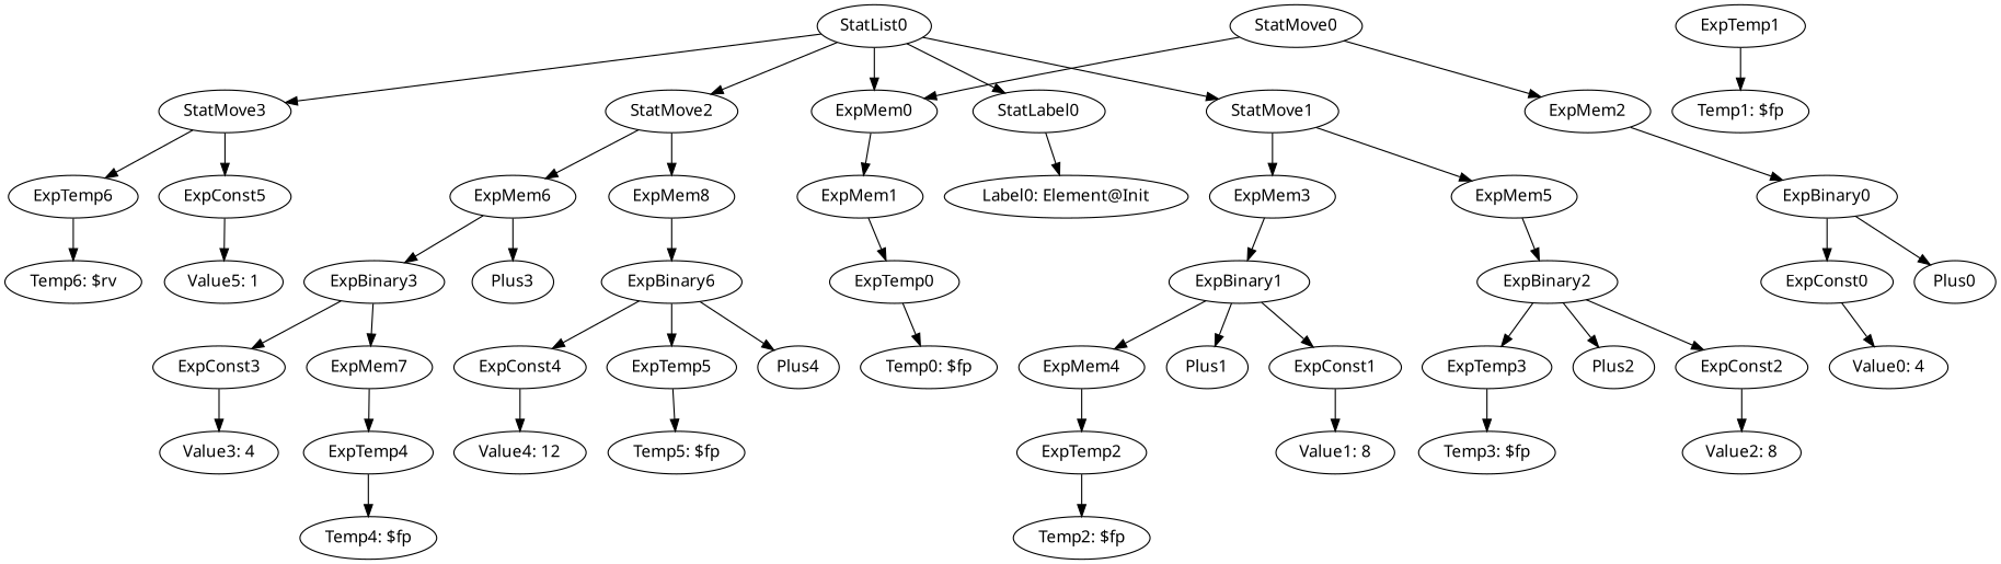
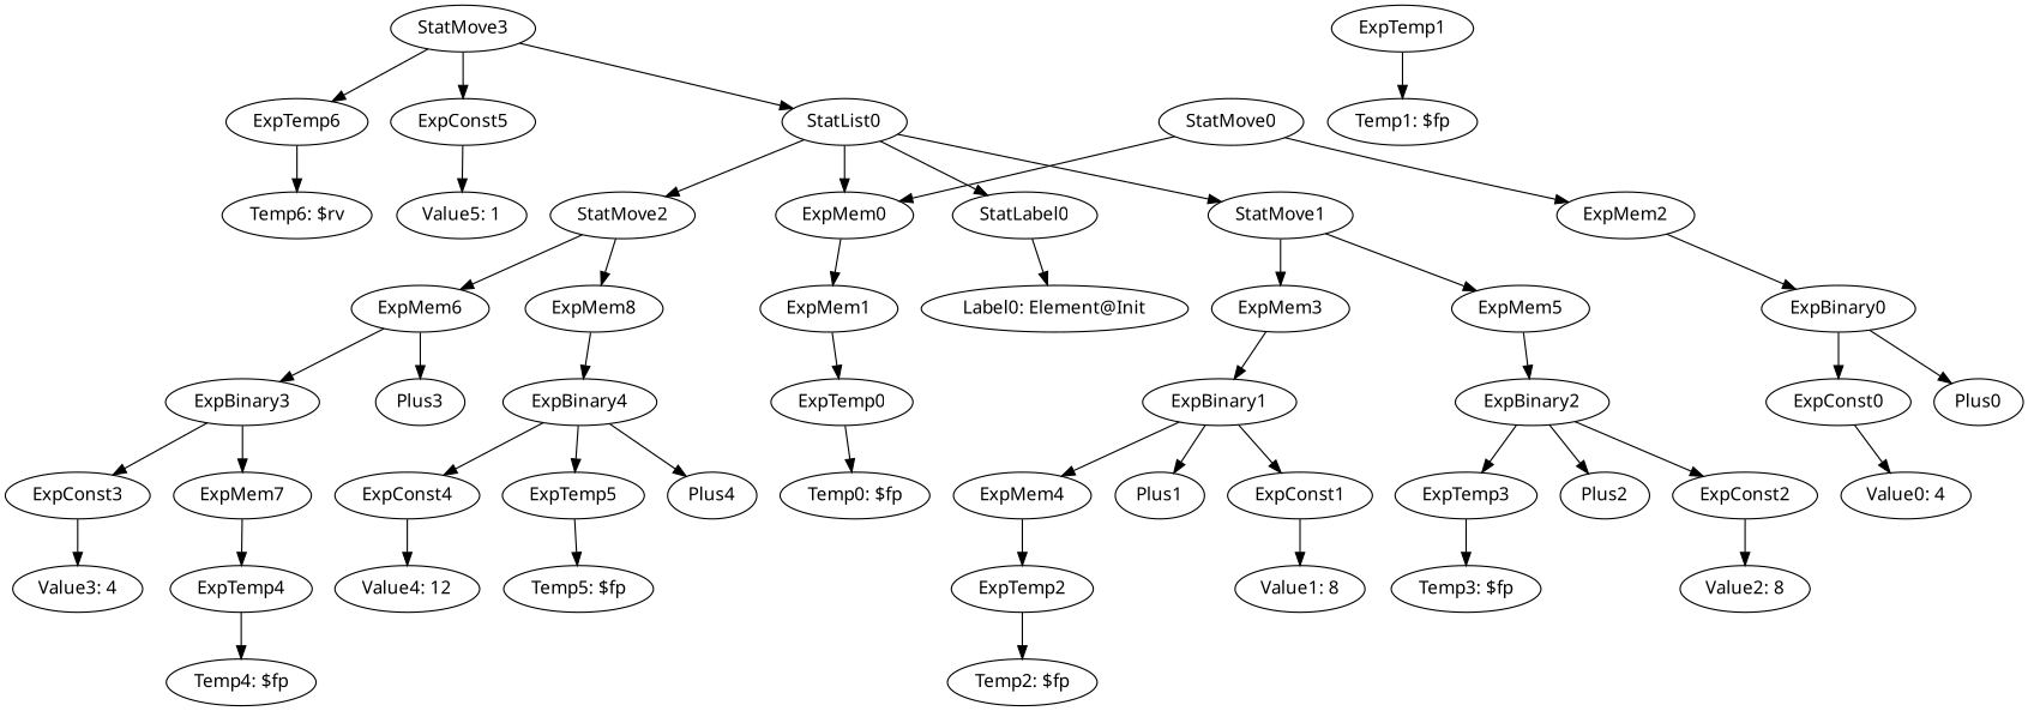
  digraph {
    fontname="Noto Sans"
    ordering=out
    node [fontname="Noto Sans"]
    edge [fontname="Noto Sans"]
    StatMove3
    ExpTemp6
    ExpConst5
    "Temp6: $rv"
    "Value5: 1"
    ExpConst4
    "Value4: 12"
-   ExpBinary4 [label=ExpBinary6]
+   ExpBinary4
    ExpTemp5
    Plus4
    "Temp5: $fp"
    StatMove2
    ExpMem6
    ExpMem8
    ExpBinary3
    Plus3
    ExpConst3
    ExpMem7
    "Value3: 4"
    ExpTemp4
    "Temp4: $fp"
    ExpTemp1
    "Temp1: $fp"
    StatMove0
    ExpMem0
    ExpMem2
    ExpMem1
    ExpBinary0
    ExpTemp0
    ExpConst0
    Plus0
    "Value0: 4"
    "Temp0: $fp"
    StatLabel0
    "Label0: Element@Init"
    StatList0
    StatMove1
    ExpMem3
    ExpMem5
    ExpBinary1
    ExpBinary2
    ExpMem4
    Plus1
    ExpConst1
    ExpTemp2
    "Value1: 8"
    "Temp2: $fp"
    ExpTemp3
    "Temp3: $fp"
    Plus2
    ExpConst2
    "Value2: 8"
    StatMove3 -> ExpTemp6
    StatMove3 -> ExpConst5
    ExpTemp6 -> "Temp6: $rv"
    ExpConst5 -> "Value5: 1"
    ExpConst4 -> "Value4: 12"
    ExpBinary4 -> ExpConst4
    ExpBinary4 -> ExpTemp5
    ExpBinary4 -> Plus4
    ExpTemp5 -> "Temp5: $fp"
    StatMove2 -> ExpMem6
    StatMove2 -> ExpMem8
    ExpMem6 -> ExpBinary3
    ExpMem6 -> Plus3
    ExpMem8 -> ExpBinary4
    ExpBinary3 -> ExpConst3
    ExpBinary3 -> ExpMem7
    ExpConst3 -> "Value3: 4"
    ExpMem7 -> ExpTemp4
    ExpTemp4 -> "Temp4: $fp"
    ExpTemp1 -> "Temp1: $fp"
    StatMove0 -> ExpMem0
    StatMove0 -> ExpMem2
    ExpMem0 -> ExpMem1
    ExpMem2 -> ExpBinary0
    ExpMem1 -> ExpTemp0
    ExpBinary0 -> ExpConst0
    ExpBinary0 -> Plus0
    ExpTemp0 -> "Temp0: $fp"
    ExpConst0 -> "Value0: 4"
    StatLabel0 -> "Label0: Element@Init"
-   StatList0 -> StatMove3
+   StatMove3 -> StatList0
    StatList0 -> StatMove2
    StatList0 -> ExpMem0
    StatList0 -> StatLabel0
    StatList0 -> StatMove1
    StatMove1 -> ExpMem3
    StatMove1 -> ExpMem5
    ExpMem3 -> ExpBinary1
    ExpMem5 -> ExpBinary2
    ExpBinary1 -> ExpMem4
    ExpBinary1 -> Plus1
    ExpBinary1 -> ExpConst1
    ExpBinary2 -> ExpTemp3
    ExpBinary2 -> Plus2
    ExpBinary2 -> ExpConst2
    ExpMem4 -> ExpTemp2
    ExpConst1 -> "Value1: 8"
    ExpTemp2 -> "Temp2: $fp"
    ExpTemp3 -> "Temp3: $fp"
    ExpConst2 -> "Value2: 8"
  }
